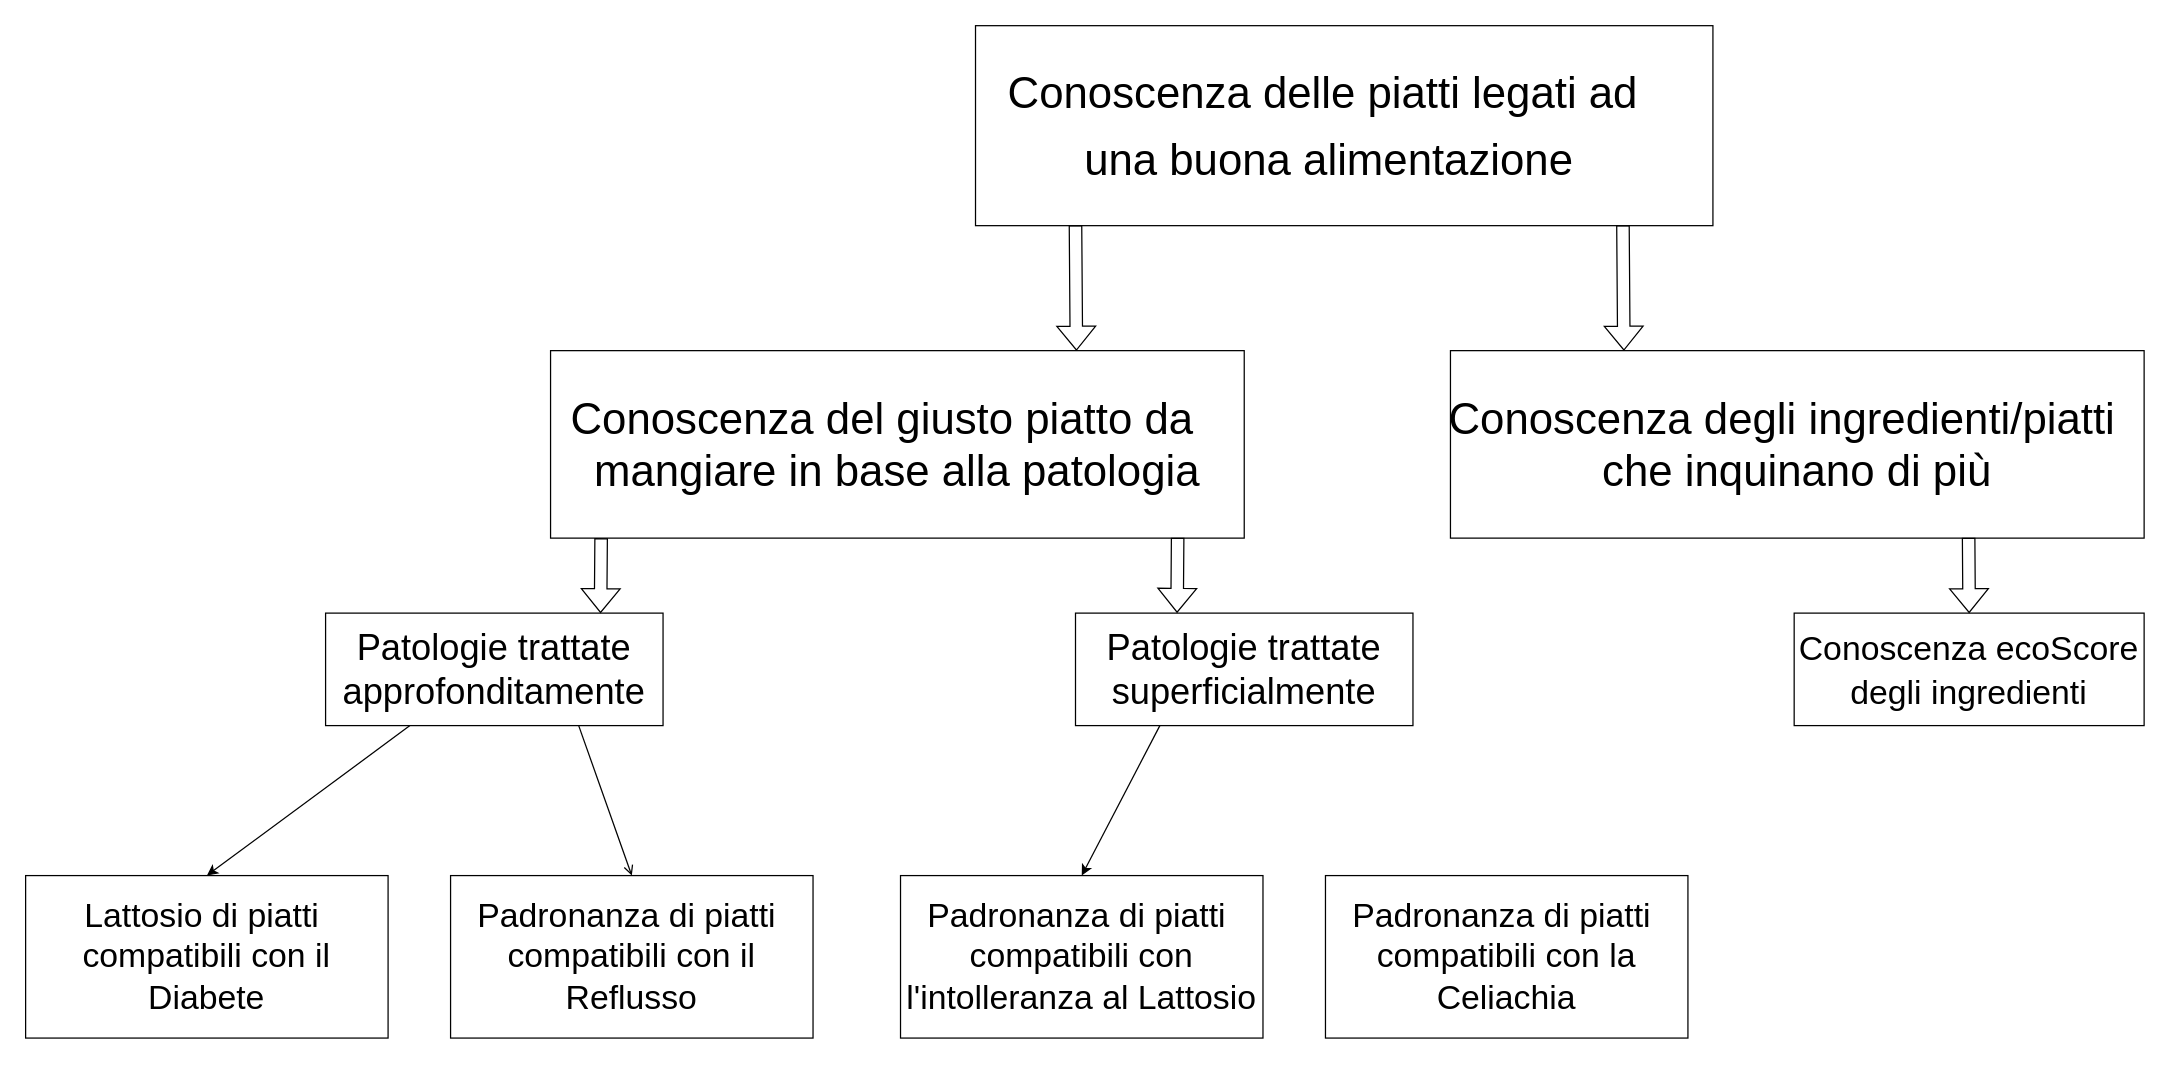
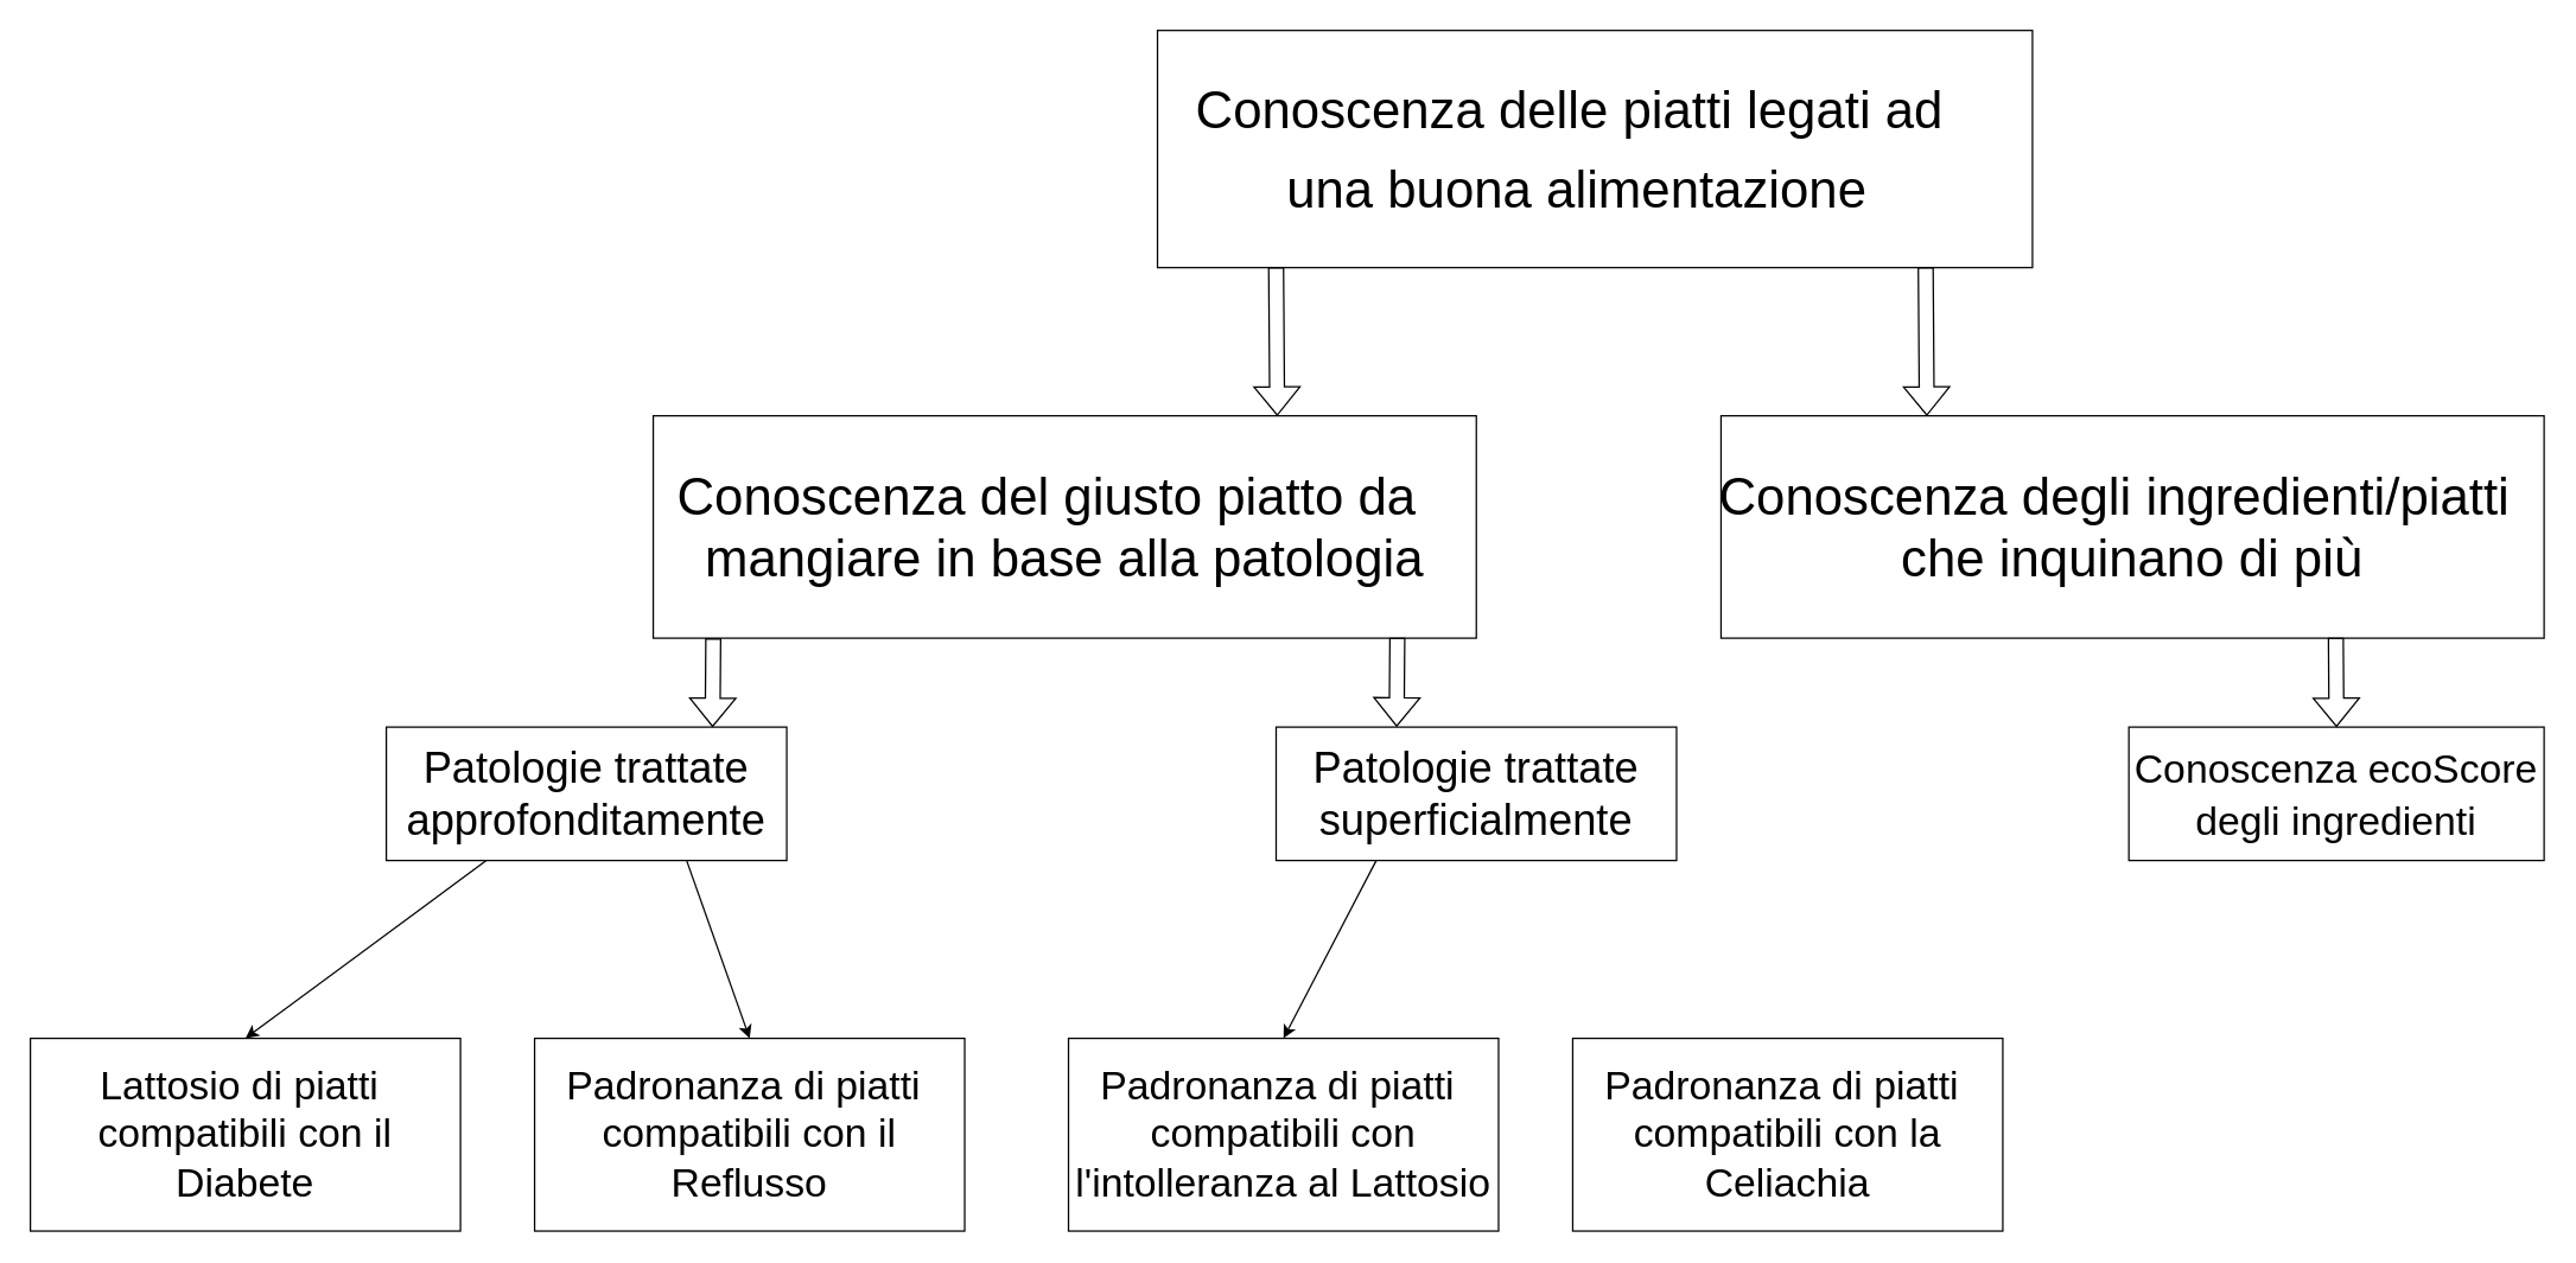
  <mxCell id="0" />
  <mxCell id="1" parent="0" />
  <mxCell id="2" value="&lt;p class=&quot;MsoListParagraph&quot; style=&quot;text-indent: -18pt;&quot;&gt;&lt;font style=&quot;font-size: 35px;&quot;&gt;Conoscenza delle piatti legati ad&amp;nbsp;&lt;/font&gt;&lt;/p&gt;&lt;p class=&quot;MsoListParagraph&quot; style=&quot;text-indent: -18pt;&quot;&gt;&lt;font style=&quot;font-size: 35px;&quot;&gt;una buona alimentazione&lt;/font&gt;&lt;/p&gt;" style="rounded=0;whiteSpace=wrap;html=1;" parent="1" vertex="1"><mxGeometry x="780" y="20" width="590" height="160" as="geometry" /></mxCell>
  <mxCell id="3" value="&lt;p class=&quot;MsoListParagraph&quot; style=&quot;text-indent: -18.0pt&quot;&gt;&lt;font style=&quot;font-size: 35px;&quot;&gt;Conoscenza del giusto piatto da mangiare in base alla patologia&lt;/font&gt;&lt;/p&gt;" style="rounded=0;whiteSpace=wrap;html=1;" parent="1" vertex="1"><mxGeometry x="440" y="280" width="555" height="150" as="geometry" /></mxCell>
  <mxCell id="4" value="&lt;p class=&quot;MsoListParagraph&quot; style=&quot;text-indent: -18pt;&quot;&gt;&lt;font style=&quot;font-size: 35px;&quot;&gt;Conoscenza degli ingredienti/piatti che inquinano di più&lt;/font&gt;&lt;/p&gt;" style="rounded=0;whiteSpace=wrap;html=1;" parent="1" vertex="1"><mxGeometry x="1160" y="280" width="555" height="150" as="geometry" /></mxCell>
  <mxCell id="5" value="" style="shape=flexArrow;endArrow=classic;html=1;rounded=0;fontSize=39;entryX=0.25;entryY=0;entryDx=0;entryDy=0;exitX=0.878;exitY=0.998;exitDx=0;exitDy=0;exitPerimeter=0;" parent="1" source="2" target="4" edge="1"><mxGeometry width="50" height="50" relative="1" as="geometry"><mxPoint x="1289" y="180" as="sourcePoint" /><mxPoint x="880.085" y="284.6" as="targetPoint" /><Array as="points" /></mxGeometry></mxCell>
  <mxCell id="6" value="&lt;font style=&quot;font-size: 27px;&quot;&gt;Lattosio di piatti&amp;nbsp; compatibili con il Diabete&lt;/font&gt;" style="rounded=0;whiteSpace=wrap;html=1;" parent="1" vertex="1"><mxGeometry x="20" y="700" width="290" height="130" as="geometry" /></mxCell>
  <mxCell id="7" value="&lt;font style=&quot;font-size: 27px;&quot;&gt;Padronanza di piatti&amp;nbsp; compatibili con il Reflusso&lt;/font&gt;" style="rounded=0;whiteSpace=wrap;html=1;" parent="1" vertex="1"><mxGeometry x="360" y="700" width="290" height="130" as="geometry" /></mxCell>
  <mxCell id="8" value="&lt;font style=&quot;font-size: 27px;&quot;&gt;Padronanza di piatti&amp;nbsp; compatibili con la Celiachia&lt;/font&gt;" style="rounded=0;whiteSpace=wrap;html=1;" parent="1" vertex="1"><mxGeometry x="1060" y="700" width="290" height="130" as="geometry" /></mxCell>
  <mxCell id="9" value="&lt;font style=&quot;font-size: 27px;&quot;&gt;Padronanza di piatti&amp;nbsp; compatibili con l'intolleranza al Lattosio&lt;/font&gt;" style="rounded=0;whiteSpace=wrap;html=1;" parent="1" vertex="1"><mxGeometry x="720" y="700" width="290" height="130" as="geometry" /></mxCell>
  <mxCell id="10" value="Patologie trattate approfonditamente" style="rounded=0;whiteSpace=wrap;html=1;fontSize=29;" parent="1" vertex="1"><mxGeometry x="260" y="490" width="270" height="90" as="geometry" /></mxCell>
  <mxCell id="11" value="Patologie trattate superficialmente" style="rounded=0;whiteSpace=wrap;html=1;fontSize=29;" parent="1" vertex="1"><mxGeometry x="860" y="490" width="270" height="90" as="geometry" /></mxCell>
  <mxCell id="12" value="" style="shape=flexArrow;endArrow=classic;html=1;rounded=0;fontSize=39;entryX=0.25;entryY=0;entryDx=0;entryDy=0;exitX=0.878;exitY=0.998;exitDx=0;exitDy=0;exitPerimeter=0;" parent="1" edge="1"><mxGeometry width="50" height="50" relative="1" as="geometry"><mxPoint x="860" y="179.68" as="sourcePoint" /><mxPoint x="860.73" y="280" as="targetPoint" /><Array as="points" /></mxGeometry></mxCell>
  <mxCell id="13" value="" style="endArrow=classic;html=1;rounded=0;fontSize=37;exitX=0.25;exitY=1;exitDx=0;exitDy=0;entryX=0.5;entryY=0;entryDx=0;entryDy=0;" parent="1" source="11" target="9" edge="1"><mxGeometry width="50" height="50" relative="1" as="geometry"><mxPoint x="1060" y="700" as="sourcePoint" /><mxPoint x="1110" y="650" as="targetPoint" /></mxGeometry></mxCell>
  <mxCell id="14" value="" style="endArrow=classic;html=1;rounded=0;fontSize=37;exitX=0.25;exitY=1;exitDx=0;exitDy=0;entryX=0.5;entryY=0;entryDx=0;entryDy=0;" parent="1" source="10" target="6" edge="1"><mxGeometry width="50" height="50" relative="1" as="geometry"><mxPoint x="770" y="700" as="sourcePoint" /><mxPoint x="820" y="650" as="targetPoint" /></mxGeometry></mxCell>
- <mxCell id="15" value="" style="endArrow=open;html=1;rounded=0;fontSize=37;exitX=0.75;exitY=1;exitDx=0;exitDy=0;entryX=0.5;entryY=0;entryDx=0;entryDy=0;" parent="1" source="10" target="7" edge="1"><mxGeometry width="50" height="50" relative="1" as="geometry"><mxPoint x="770" y="700" as="sourcePoint" /><mxPoint x="820" y="650" as="targetPoint" /></mxGeometry></mxCell>
+ <mxCell id="15" value="" style="endArrow=classic;html=1;rounded=0;fontSize=37;exitX=0.75;exitY=1;exitDx=0;exitDy=0;entryX=0.5;entryY=0;entryDx=0;entryDy=0;" parent="1" source="10" target="7" edge="1"><mxGeometry width="50" height="50" relative="1" as="geometry"><mxPoint x="770" y="700" as="sourcePoint" /><mxPoint x="820" y="650" as="targetPoint" /></mxGeometry></mxCell>
  <mxCell id="16" value="" style="shape=flexArrow;endArrow=classic;html=1;rounded=0;fontSize=37;exitX=0.904;exitY=0.998;exitDx=0;exitDy=0;exitPerimeter=0;entryX=0.301;entryY=-0.003;entryDx=0;entryDy=0;entryPerimeter=0;" parent="1" source="3" target="11" edge="1"><mxGeometry width="50" height="50" relative="1" as="geometry"><mxPoint x="900" y="670" as="sourcePoint" /><mxPoint x="940" y="490" as="targetPoint" /></mxGeometry></mxCell>
  <mxCell id="17" value="" style="shape=flexArrow;endArrow=classic;html=1;rounded=0;fontSize=37;exitX=0.904;exitY=0.998;exitDx=0;exitDy=0;exitPerimeter=0;entryX=0.301;entryY=-0.003;entryDx=0;entryDy=0;entryPerimeter=0;" parent="1" edge="1"><mxGeometry width="50" height="50" relative="1" as="geometry"><mxPoint x="480.45" y="429.97" as="sourcePoint" /><mxPoint x="480" y="490" as="targetPoint" /></mxGeometry></mxCell>
  <mxCell id="18" value="&lt;font style=&quot;font-size: 27px;&quot;&gt;Conoscenza ecoScore degli ingredienti&lt;/font&gt;" style="rounded=0;whiteSpace=wrap;html=1;fontSize=29;" parent="1" vertex="1"><mxGeometry x="1435" y="490" width="280" height="90" as="geometry" /></mxCell>
  <mxCell id="19" value="" style="shape=flexArrow;endArrow=classic;html=1;rounded=0;fontSize=37;exitX=0.747;exitY=0.998;exitDx=0;exitDy=0;entryX=0.5;entryY=0;entryDx=0;entryDy=0;exitPerimeter=0;" parent="1" source="4" target="18" edge="1"><mxGeometry width="50" height="50" relative="1" as="geometry"><mxPoint x="870" y="680" as="sourcePoint" /><mxPoint x="920" y="630" as="targetPoint" /></mxGeometry></mxCell>
